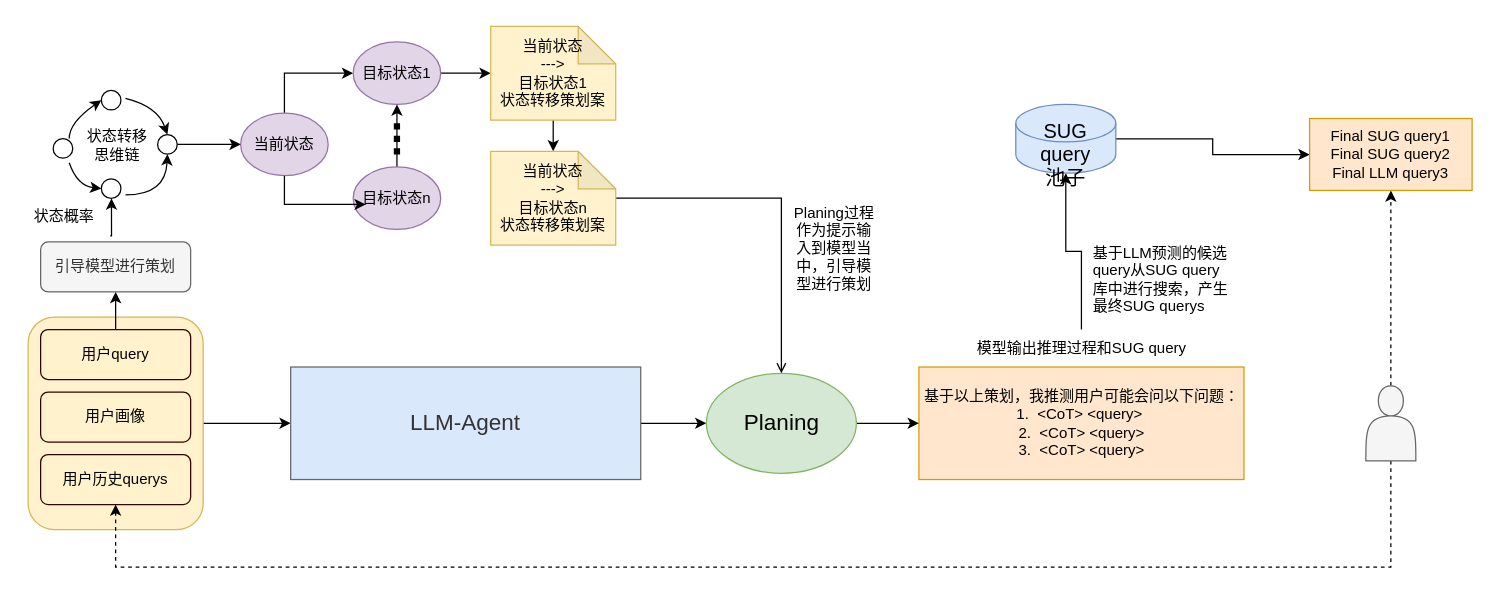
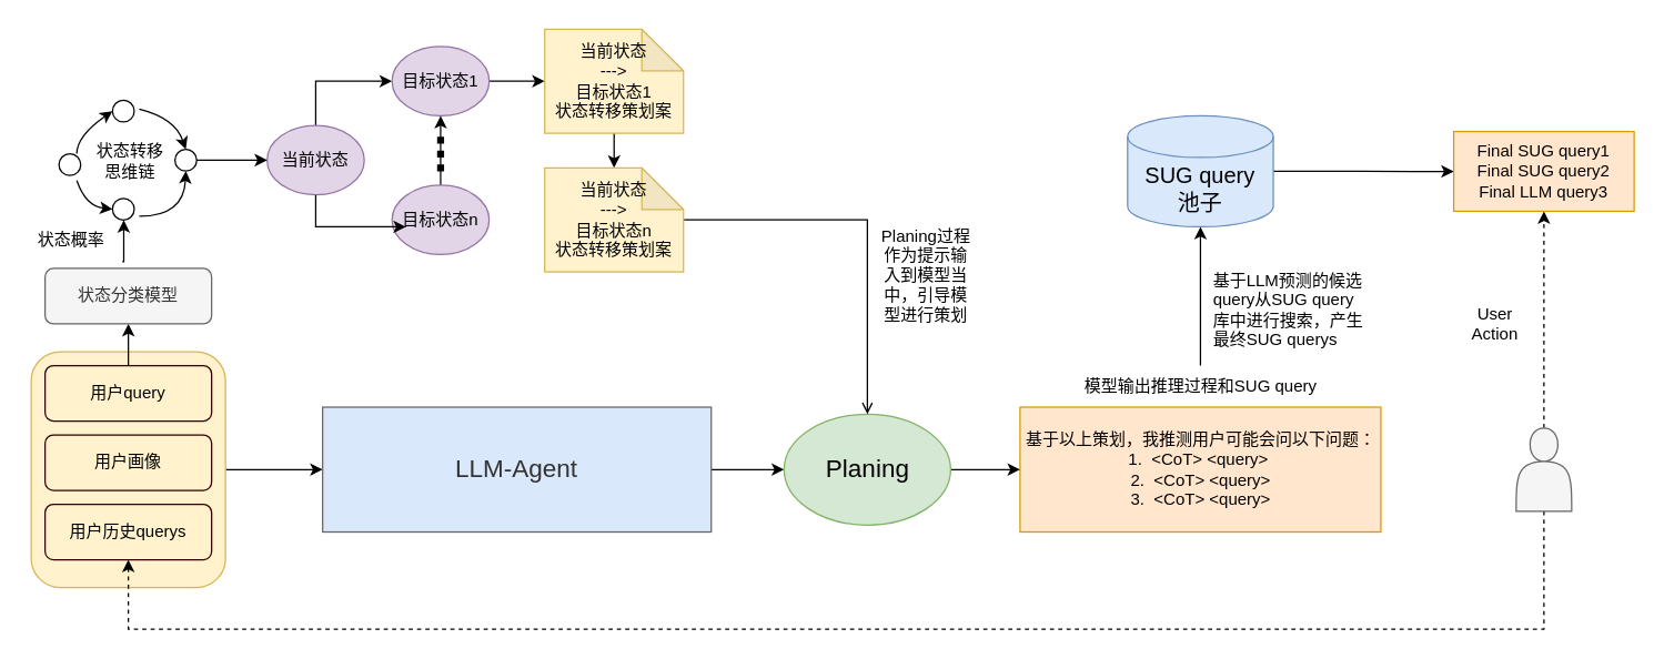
  <mxCell id="0" />
  <mxCell id="1" parent="0" />
  <mxCell id="2" value="" style="edgeStyle=orthogonalEdgeStyle;rounded=0;orthogonalLoop=1;jettySize=auto;html=1;" edge="1" parent="1" source="3" target="5"><mxGeometry relative="1" as="geometry" /></mxCell>
  <mxCell id="3" value="" style="rounded=1;whiteSpace=wrap;html=1;fillColor=#fff2cc;strokeColor=#d6b656;" vertex="1" parent="1"><mxGeometry x="22" y="253" width="140" height="170" as="geometry" /></mxCell>
  <mxCell id="4" value="" style="edgeStyle=orthogonalEdgeStyle;rounded=0;orthogonalLoop=1;jettySize=auto;html=1;" edge="1" parent="1" source="5"><mxGeometry relative="1" as="geometry"><mxPoint x="564.5" y="338" as="targetPoint" /></mxGeometry></mxCell>
  <mxCell id="5" value="&lt;font style=&quot;font-size: 18px;&quot;&gt;LLM-Agent&lt;/font&gt;" style="rounded=0;whiteSpace=wrap;html=1;fillColor=#dae8fc;fontColor=#333333;strokeColor=#666666;" vertex="1" parent="1"><mxGeometry x="232" y="293" width="280" height="90" as="geometry" /></mxCell>
  <mxCell id="6" value="用户历史querys" style="rounded=1;whiteSpace=wrap;html=1;fillColor=#fff2cc;strokeColor=#330000;" vertex="1" parent="1"><mxGeometry x="32" y="363" width="120" height="40" as="geometry" /></mxCell>
  <mxCell id="7" value="用户画像" style="rounded=1;whiteSpace=wrap;html=1;fillColor=#fff2cc;strokeColor=#330000;" vertex="1" parent="1"><mxGeometry x="32" y="313" width="120" height="40" as="geometry" /></mxCell>
  <mxCell id="8" value="" style="edgeStyle=orthogonalEdgeStyle;rounded=0;orthogonalLoop=1;jettySize=auto;html=1;" edge="1" parent="1" source="9" target="35"><mxGeometry relative="1" as="geometry" /></mxCell>
  <mxCell id="9" value="用户query" style="rounded=1;whiteSpace=wrap;html=1;fillColor=#fff2cc;strokeColor=#330000;" vertex="1" parent="1"><mxGeometry x="32" y="263" width="120" height="40" as="geometry" /></mxCell>
  <mxCell id="10" value="" style="edgeStyle=orthogonalEdgeStyle;rounded=0;orthogonalLoop=1;jettySize=auto;html=1;" edge="1" parent="1" source="11" target="20"><mxGeometry relative="1" as="geometry" /></mxCell>
  <mxCell id="11" value="模型输出推理过程和SUG query" style="text;html=1;strokeColor=none;fillColor=none;align=center;verticalAlign=middle;whiteSpace=wrap;rounded=0;" vertex="1" parent="1"><mxGeometry x="764.5" y="263" width="200" height="30" as="geometry" /></mxCell>
  <mxCell id="12" value="基于以上策划，我推测用户可能会问以下问题：&lt;br style=&quot;border-color: var(--border-color); color: rgb(0, 0, 0);&quot;&gt;&lt;span style=&quot;border-color: var(--border-color); color: rgb(0, 0, 0);&quot;&gt;1.&amp;nbsp; &amp;lt;CoT&amp;gt; &amp;lt;query&amp;gt;&amp;nbsp;&lt;/span&gt;&lt;br style=&quot;border-color: var(--border-color); color: rgb(0, 0, 0);&quot;&gt;&lt;span style=&quot;border-color: var(--border-color); color: rgb(0, 0, 0);&quot;&gt;2.&amp;nbsp; &amp;lt;CoT&amp;gt; &amp;lt;query&amp;gt;&lt;/span&gt;&lt;br style=&quot;border-color: var(--border-color); color: rgb(0, 0, 0);&quot;&gt;&lt;span style=&quot;border-color: var(--border-color); color: rgb(0, 0, 0);&quot;&gt;3.&amp;nbsp; &amp;lt;CoT&amp;gt; &amp;lt;query&amp;gt;&lt;/span&gt;" style="rounded=0;whiteSpace=wrap;html=1;fillColor=#ffe6cc;strokeColor=#d79b00;" vertex="1" parent="1"><mxGeometry x="734.5" y="293" width="260" height="90" as="geometry" /></mxCell>
  <mxCell id="13" style="edgeStyle=orthogonalEdgeStyle;rounded=0;orthogonalLoop=1;jettySize=auto;html=1;exitX=1;exitY=0.5;exitDx=0;exitDy=0;" edge="1" parent="1" source="14" target="12"><mxGeometry relative="1" as="geometry" /></mxCell>
  <mxCell id="14" value="&lt;font style=&quot;font-size: 18px;&quot;&gt;Planing&lt;/font&gt;" style="ellipse;whiteSpace=wrap;html=1;fillColor=#d5e8d4;strokeColor=#82b366;" vertex="1" parent="1"><mxGeometry x="564.5" y="298" width="120" height="80" as="geometry" /></mxCell>
  <mxCell id="15" style="edgeStyle=orthogonalEdgeStyle;rounded=0;orthogonalLoop=1;jettySize=auto;html=1;entryX=0.5;entryY=1;entryDx=0;entryDy=0;dashed=1;" edge="1" parent="1" source="17" target="22"><mxGeometry relative="1" as="geometry" /></mxCell>
  <mxCell id="16" style="edgeStyle=orthogonalEdgeStyle;rounded=0;orthogonalLoop=1;jettySize=auto;html=1;exitX=0.5;exitY=1;exitDx=0;exitDy=0;entryX=0.5;entryY=1;entryDx=0;entryDy=0;dashed=1;" edge="1" parent="1" source="17" target="6"><mxGeometry relative="1" as="geometry"><mxPoint x="692" y="543" as="targetPoint" /><Array as="points"><mxPoint x="1112" y="453" /><mxPoint x="92" y="453" /></Array></mxGeometry></mxCell>
  <mxCell id="17" value="" style="shape=actor;whiteSpace=wrap;html=1;fillColor=#f5f5f5;strokeColor=#666666;fontColor=#333333;" vertex="1" parent="1"><mxGeometry x="1092" y="308" width="40" height="60" as="geometry" /></mxCell>
+ <mxCell id="18" value="User Action" style="text;html=1;strokeColor=none;fillColor=none;align=center;verticalAlign=middle;whiteSpace=wrap;rounded=0;" vertex="1" parent="1"><mxGeometry x="1047" y="223" width="60" height="20" as="geometry" /></mxCell>
  <mxCell id="19" value="" style="edgeStyle=orthogonalEdgeStyle;rounded=0;orthogonalLoop=1;jettySize=auto;html=1;" edge="1" parent="1" source="20" target="22"><mxGeometry relative="1" as="geometry" /></mxCell>
- <mxCell id="20" value="&lt;font style=&quot;font-size: 16px;&quot;&gt;SUG query&lt;br&gt;池子&lt;br&gt;&lt;/font&gt;" style="shape=cylinder3;whiteSpace=wrap;html=1;boundedLbl=1;backgroundOutline=1;size=15;fillColor=#dae8fc;strokeColor=#6c8ebf;" vertex="1" parent="1"><mxGeometry x="812" y="83" width="80" height="55" as="geometry" /></mxCell>
+ <mxCell id="20" value="&lt;font style=&quot;font-size: 16px;&quot;&gt;SUG query&lt;br&gt;池子&lt;br&gt;&lt;/font&gt;" style="shape=cylinder3;whiteSpace=wrap;html=1;boundedLbl=1;backgroundOutline=1;size=15;fillColor=#dae8fc;strokeColor=#6c8ebf;" vertex="1" parent="1"><mxGeometry x="812" y="83" width="105" height="80" as="geometry" /></mxCell>
  <mxCell id="21" value="基于LLM预测的候选query从SUG query库中进行搜索，产生最终SUG querys" style="text;html=1;strokeColor=none;fillColor=none;align=left;verticalAlign=middle;whiteSpace=wrap;rounded=0;" vertex="1" parent="1"><mxGeometry x="872" y="173" width="110" height="100" as="geometry" /></mxCell>
  <mxCell id="22" value="Final SUG query1&lt;br&gt;Final SUG query2&lt;br&gt;Final LLM query3" style="rounded=0;whiteSpace=wrap;html=1;fillColor=#ffe6cc;strokeColor=#d79b00;" vertex="1" parent="1"><mxGeometry x="1047" y="94.25" width="130" height="57.5" as="geometry" /></mxCell>
  <mxCell id="23" value="" style="group" vertex="1" connectable="0" parent="1"><mxGeometry x="42" y="71.75" width="120" height="190" as="geometry" /></mxCell>
  <mxCell id="24" value="" style="ellipse;whiteSpace=wrap;html=1;aspect=fixed;" vertex="1" parent="23"><mxGeometry y="38.571" width="15.67" height="15.67" as="geometry" /></mxCell>
  <mxCell id="25" value="" style="ellipse;whiteSpace=wrap;html=1;aspect=fixed;" vertex="1" parent="23"><mxGeometry x="38.571" width="15.67" height="15.67" as="geometry" /></mxCell>
  <mxCell id="26" value="" style="ellipse;whiteSpace=wrap;html=1;aspect=fixed;" vertex="1" parent="23"><mxGeometry x="38.571" y="70.714" width="15.67" height="15.67" as="geometry" /></mxCell>
  <mxCell id="27" value="" style="ellipse;whiteSpace=wrap;html=1;aspect=fixed;" vertex="1" parent="23"><mxGeometry x="83.571" y="35.357" width="15.67" height="15.67" as="geometry" /></mxCell>
  <mxCell id="28" value="" style="curved=1;endArrow=classic;html=1;rounded=0;entryX=0;entryY=0.5;entryDx=0;entryDy=0;" edge="1" parent="23" target="25"><mxGeometry width="50" height="50" relative="1" as="geometry"><mxPoint x="12.857" y="38.571" as="sourcePoint" /><mxPoint x="48.214" y="12.857" as="targetPoint" /><Array as="points"><mxPoint x="12.857" y="25.714" /></Array></mxGeometry></mxCell>
  <mxCell id="29" value="" style="curved=1;endArrow=classic;html=1;rounded=0;entryX=0;entryY=0.5;entryDx=0;entryDy=0;" edge="1" parent="23" target="26"><mxGeometry width="50" height="50" relative="1" as="geometry"><mxPoint x="12.857" y="57.857" as="sourcePoint" /><mxPoint x="45" y="80.357" as="targetPoint" /><Array as="points"><mxPoint x="19.286" y="76.339" /></Array></mxGeometry></mxCell>
  <mxCell id="30" value="" style="curved=1;endArrow=classic;html=1;rounded=0;entryX=0.5;entryY=0;entryDx=0;entryDy=0;" edge="1" parent="23" target="27"><mxGeometry width="50" height="50" relative="1" as="geometry"><mxPoint x="57.857" y="6.429" as="sourcePoint" /><mxPoint x="90" y="-25.714" as="targetPoint" /><Array as="points"><mxPoint x="83.571" y="12.857" /></Array></mxGeometry></mxCell>
  <mxCell id="31" value="" style="curved=1;endArrow=classic;html=1;rounded=0;entryX=0.5;entryY=1;entryDx=0;entryDy=0;" edge="1" parent="23" target="27"><mxGeometry width="50" height="50" relative="1" as="geometry"><mxPoint x="57.857" y="83.571" as="sourcePoint" /><mxPoint x="90" y="51.429" as="targetPoint" /><Array as="points"><mxPoint x="90" y="83.571" /></Array></mxGeometry></mxCell>
  <mxCell id="32" value="状态转移思维链" style="text;html=1;strokeColor=none;fillColor=none;align=center;verticalAlign=middle;whiteSpace=wrap;rounded=0;" vertex="1" parent="23"><mxGeometry x="25.714" y="29.5" width="51.429" height="30" as="geometry" /></mxCell>
  <mxCell id="33" value="" style="edgeStyle=orthogonalEdgeStyle;rounded=0;orthogonalLoop=1;jettySize=auto;html=1;" edge="1" parent="23"><mxGeometry relative="1" as="geometry"><mxPoint x="45.66" y="116.38" as="sourcePoint" /><mxPoint x="46.66" y="86.38" as="targetPoint" /></mxGeometry></mxCell>
  <mxCell id="34" value="状态概率" style="text;html=1;strokeColor=none;fillColor=none;align=center;verticalAlign=middle;whiteSpace=wrap;rounded=0;" vertex="1" parent="23"><mxGeometry x="-21.43" y="86.38" width="60" height="30" as="geometry" /></mxCell>
- <mxCell id="35" value="引导模型进行策划" style="rounded=1;whiteSpace=wrap;html=1;fillColor=#f5f5f5;strokeColor=#666666;fontColor=#333333;" vertex="1" parent="1"><mxGeometry x="32" y="193" width="120" height="40" as="geometry" /></mxCell>
+ <mxCell id="35" value="状态分类模型" style="rounded=1;whiteSpace=wrap;html=1;fillColor=#f5f5f5;strokeColor=#666666;fontColor=#333333;" vertex="1" parent="1"><mxGeometry x="32" y="193" width="120" height="40" as="geometry" /></mxCell>
  <mxCell id="36" style="edgeStyle=orthogonalEdgeStyle;rounded=0;orthogonalLoop=1;jettySize=auto;html=1;exitX=0.5;exitY=0;exitDx=0;exitDy=0;entryX=0;entryY=0.5;entryDx=0;entryDy=0;" edge="1" parent="1" source="37" target="39"><mxGeometry relative="1" as="geometry" /></mxCell>
  <mxCell id="37" value="当前状态" style="ellipse;whiteSpace=wrap;html=1;fillColor=#e1d5e7;strokeColor=#9673a6;" vertex="1" parent="1"><mxGeometry x="192" y="89.94" width="70" height="50" as="geometry" /></mxCell>
  <mxCell id="38" value="" style="edgeStyle=orthogonalEdgeStyle;rounded=0;orthogonalLoop=1;jettySize=auto;html=1;" edge="1" parent="1" source="39" target="44"><mxGeometry relative="1" as="geometry" /></mxCell>
  <mxCell id="39" value="目标状态1" style="ellipse;whiteSpace=wrap;html=1;fillColor=#e1d5e7;strokeColor=#9673a6;" vertex="1" parent="1"><mxGeometry x="282" y="33" width="70" height="50" as="geometry" /></mxCell>
  <mxCell id="40" value="" style="edgeStyle=orthogonalEdgeStyle;rounded=0;orthogonalLoop=1;jettySize=auto;html=1;" edge="1" parent="1" source="41" target="39"><mxGeometry relative="1" as="geometry" /></mxCell>
  <mxCell id="41" value="目标状态n" style="ellipse;whiteSpace=wrap;html=1;fillColor=#e1d5e7;strokeColor=#9673a6;" vertex="1" parent="1"><mxGeometry x="282" y="133" width="70" height="50" as="geometry" /></mxCell>
  <mxCell id="42" value="" style="endArrow=none;html=1;rounded=0;dashed=1;strokeWidth=5;dashPattern=1 1;" edge="1" parent="1"><mxGeometry width="50" height="50" relative="1" as="geometry"><mxPoint x="317" y="123" as="sourcePoint" /><mxPoint x="317" y="93" as="targetPoint" /></mxGeometry></mxCell>
  <mxCell id="43" style="edgeStyle=orthogonalEdgeStyle;rounded=0;orthogonalLoop=1;jettySize=auto;html=1;" edge="1" parent="1" source="44" target="46"><mxGeometry relative="1" as="geometry" /></mxCell>
  <mxCell id="44" value="当前状态&lt;br&gt;---&amp;gt;&lt;br&gt;目标状态1&lt;br&gt;状态转移策划案" style="shape=note;whiteSpace=wrap;html=1;backgroundOutline=1;darkOpacity=0.05;fillColor=#fff2cc;strokeColor=#d6b656;" vertex="1" parent="1"><mxGeometry x="392" y="20.5" width="100" height="75" as="geometry" /></mxCell>
  <mxCell id="45" style="edgeStyle=orthogonalEdgeStyle;rounded=0;orthogonalLoop=1;jettySize=auto;html=1;endArrow=open;" edge="1" parent="1" source="46" target="14"><mxGeometry relative="1" as="geometry" /></mxCell>
  <mxCell id="46" value="当前状态&lt;br&gt;---&amp;gt;&lt;br&gt;目标状态n&lt;br&gt;状态转移策划案" style="shape=note;whiteSpace=wrap;html=1;backgroundOutline=1;darkOpacity=0.05;fillColor=#fff2cc;strokeColor=#d6b656;" vertex="1" parent="1"><mxGeometry x="392" y="120.5" width="100" height="75" as="geometry" /></mxCell>
  <mxCell id="47" value="" style="edgeStyle=orthogonalEdgeStyle;rounded=0;orthogonalLoop=1;jettySize=auto;html=1;" edge="1" parent="1" source="27" target="37"><mxGeometry relative="1" as="geometry" /></mxCell>
  <mxCell id="48" style="edgeStyle=orthogonalEdgeStyle;rounded=0;orthogonalLoop=1;jettySize=auto;html=1;exitX=0.5;exitY=1;exitDx=0;exitDy=0;entryX=0.143;entryY=0.6;entryDx=0;entryDy=0;entryPerimeter=0;" edge="1" parent="1" source="37" target="41"><mxGeometry relative="1" as="geometry" /></mxCell>
  <mxCell id="49" value="Planing过程作为提示输入到模型当中，引导模型进行策划" style="text;html=1;strokeColor=none;fillColor=none;align=center;verticalAlign=middle;whiteSpace=wrap;rounded=0;" vertex="1" parent="1"><mxGeometry x="632" y="153" width="70" height="90" as="geometry" /></mxCell>
